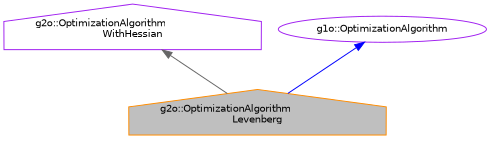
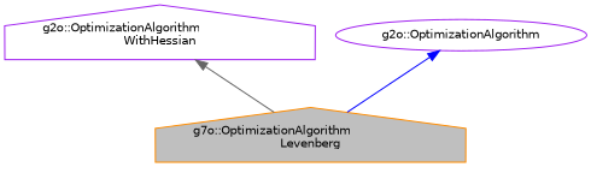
  digraph {
    node [color=purple fillcolor=white fontname=Helvetica fontsize=10 shape=house style=filled]
    edge [dir=back fontname=Helvetica fontsize=10 labelfontname=Helvetica labelfontsize=10 style=solid]
-   n1 [color=darkorange fillcolor=grey75 fontcolor=black height=0.2 label="g2o::OptimizationAlgorithm\lLevenberg" width=0.4]
+   n1 [color=darkorange fillcolor=grey75 fontcolor=black height=0.2 label="g7o::OptimizationAlgorithm\lLevenberg" width=0.4]
    n2 [height=0.2 label="g2o::OptimizationAlgorithm\lWithHessian" width=0.4]
-   n3 [height=0.2 label="g1o::OptimizationAlgorithm" shape=ellipse width=0.4]
+   n3 [height=0.2 label="g2o::OptimizationAlgorithm" shape=ellipse width=0.4]
    n2 -> n1 [color=gray40]
    n3 -> n1 [color=blue]
  }
